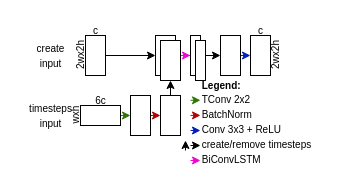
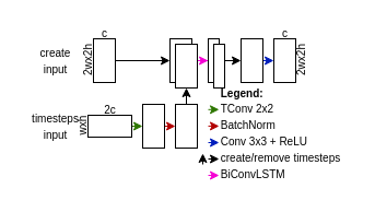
  <mxCell id="0" />
  <mxCell id="1" parent="0" />
  <mxCell id="2" style="edgeStyle=orthogonalEdgeStyle;rounded=0;orthogonalLoop=1;jettySize=auto;html=1;exitX=1;exitY=0.5;exitDx=0;exitDy=0;entryX=0;entryY=0.5;entryDx=0;entryDy=0;" parent="1" source="3" target="17" edge="1"><mxGeometry relative="1" as="geometry" /></mxCell>
  <mxCell id="3" value="" style="rounded=0;whiteSpace=wrap;html=1;" parent="1" vertex="1"><mxGeometry x="85" y="35" width="20" height="40" as="geometry" /></mxCell>
  <mxCell id="4" style="edgeStyle=orthogonalEdgeStyle;rounded=0;orthogonalLoop=1;jettySize=auto;html=1;exitX=1;exitY=0.5;exitDx=0;exitDy=0;entryX=0;entryY=0.5;entryDx=0;entryDy=0;fillColor=#60a917;strokeColor=#2D7600;" parent="1" source="5" target="11" edge="1"><mxGeometry relative="1" as="geometry" /></mxCell>
  <mxCell id="5" value="" style="rounded=0;whiteSpace=wrap;html=1;" parent="1" vertex="1"><mxGeometry x="80" y="105" width="40" height="20" as="geometry" /></mxCell>
  <mxCell id="6" value="2wx2h" style="text;html=1;align=center;verticalAlign=middle;resizable=0;points=[];autosize=1;fontSize=10;rotation=-90;" parent="1" vertex="1"><mxGeometry x="60" y="45" width="40" height="20" as="geometry" /></mxCell>
  <mxCell id="7" value="c" style="text;html=1;align=center;verticalAlign=middle;resizable=0;points=[];autosize=1;fontSize=10;" parent="1" vertex="1"><mxGeometry x="85" y="20" width="20" height="20" as="geometry" /></mxCell>
  <mxCell id="8" value="wxh" style="text;html=1;align=center;verticalAlign=middle;resizable=0;points=[];autosize=1;fontSize=10;rotation=-90;" parent="1" vertex="1"><mxGeometry x="60" y="105" width="30" height="20" as="geometry" /></mxCell>
- <mxCell id="9" value="6c" style="text;html=1;align=center;verticalAlign=middle;resizable=0;points=[];autosize=1;fontSize=10;" parent="1" vertex="1"><mxGeometry x="85" y="90" width="30" height="20" as="geometry" /></mxCell>
+ <mxCell id="9" value="2c" style="text;html=1;align=center;verticalAlign=middle;resizable=0;points=[];autosize=1;fontSize=10;" parent="1" vertex="1"><mxGeometry x="85" y="90" width="30" height="20" as="geometry" /></mxCell>
  <mxCell id="10" style="edgeStyle=orthogonalEdgeStyle;rounded=0;orthogonalLoop=1;jettySize=auto;html=1;exitX=1;exitY=0.5;exitDx=0;exitDy=0;entryX=0;entryY=0.5;entryDx=0;entryDy=0;fillColor=#e51400;strokeColor=#B20000;" parent="1" source="11" target="13" edge="1"><mxGeometry relative="1" as="geometry" /></mxCell>
  <mxCell id="11" value="" style="rounded=0;whiteSpace=wrap;html=1;" parent="1" vertex="1"><mxGeometry x="130" y="95" width="20" height="40" as="geometry" /></mxCell>
  <mxCell id="12" style="edgeStyle=orthogonalEdgeStyle;rounded=0;orthogonalLoop=1;jettySize=auto;html=1;exitX=0.5;exitY=0;exitDx=0;exitDy=0;entryX=0.5;entryY=1;entryDx=0;entryDy=0;" parent="1" source="13" target="18" edge="1"><mxGeometry relative="1" as="geometry"><mxPoint x="170" y="95" as="sourcePoint" /></mxGeometry></mxCell>
  <mxCell id="13" value="" style="rounded=0;whiteSpace=wrap;html=1;" parent="1" vertex="1"><mxGeometry x="160" y="95" width="20" height="40" as="geometry" /></mxCell>
  <mxCell id="14" value="&lt;font style=&quot;font-size: 10px ; line-height: 100%&quot;&gt;create&lt;br&gt;input&lt;/font&gt;" style="text;html=1;align=center;verticalAlign=middle;resizable=0;points=[];autosize=1;" parent="1" vertex="1"><mxGeometry y="40" width="60" height="30" as="geometry" x="20" /></mxCell>
  <mxCell id="15" value="&lt;font style=&quot;font-size: 10px ; line-height: 100%&quot;&gt;timesteps&lt;br&gt;input&lt;/font&gt;" style="text;html=1;align=center;verticalAlign=middle;resizable=0;points=[];autosize=1;" parent="1" vertex="1"><mxGeometry y="100" width="60" height="30" as="geometry" x="20" /></mxCell>
  <mxCell id="16" style="edgeStyle=orthogonalEdgeStyle;rounded=0;orthogonalLoop=1;jettySize=auto;html=1;entryX=0;entryY=0.5;entryDx=0;entryDy=0;fillColor=#0050ef;strokeColor=#F500D4;" parent="1" source="17" target="20" edge="1"><mxGeometry relative="1" as="geometry" /></mxCell>
  <mxCell id="17" value="" style="rounded=0;whiteSpace=wrap;html=1;" parent="1" vertex="1"><mxGeometry x="155" y="35" width="20" height="40" as="geometry" /></mxCell>
  <mxCell id="18" value="" style="rounded=0;whiteSpace=wrap;html=1;" parent="1" vertex="1"><mxGeometry x="160" y="40" width="20" height="40" as="geometry" /></mxCell>
  <mxCell id="19" style="edgeStyle=orthogonalEdgeStyle;rounded=0;orthogonalLoop=1;jettySize=auto;html=1;exitX=1;exitY=0.5;exitDx=0;exitDy=0;entryX=0;entryY=0.5;entryDx=0;entryDy=0;" parent="1" source="20" target="23" edge="1"><mxGeometry relative="1" as="geometry" /></mxCell>
  <mxCell id="20" value="" style="rounded=0;whiteSpace=wrap;html=1;" parent="1" vertex="1"><mxGeometry x="190" y="35" width="10" height="40" as="geometry" /></mxCell>
  <mxCell id="21" value="" style="rounded=0;whiteSpace=wrap;html=1;" parent="1" vertex="1"><mxGeometry x="195" y="40" width="10" height="40" as="geometry" /></mxCell>
  <mxCell id="22" style="edgeStyle=orthogonalEdgeStyle;rounded=0;orthogonalLoop=1;jettySize=auto;html=1;exitX=1;exitY=0.5;exitDx=0;exitDy=0;entryX=0;entryY=0.5;entryDx=0;entryDy=0;strokeColor=#001DBC;fillColor=#0050ef;" edge="1" parent="1" source="23" target="33"><mxGeometry relative="1" as="geometry" /></mxCell>
  <mxCell id="23" value="" style="rounded=0;whiteSpace=wrap;html=1;" parent="1" vertex="1"><mxGeometry x="220" y="35" width="20" height="40" as="geometry" /></mxCell>
  <mxCell id="24" value="c" style="text;html=1;align=center;verticalAlign=middle;resizable=0;points=[];autosize=1;fontSize=10;" parent="1" vertex="1"><mxGeometry x="250" y="20" width="20" height="20" as="geometry" /></mxCell>
  <mxCell id="25" value="2wx2h" style="text;html=1;align=center;verticalAlign=middle;resizable=0;points=[];autosize=1;fontSize=10;rotation=-90;" parent="1" vertex="1"><mxGeometry x="255" y="45" width="40" height="20" as="geometry" /></mxCell>
  <mxCell id="26" value="&lt;div style=&quot;text-align: left&quot;&gt;&lt;span style=&quot;font-size: 10px&quot;&gt;&lt;b&gt;Legend:&lt;/b&gt;&lt;/span&gt;&lt;/div&gt;&lt;font style=&quot;font-size: 10px ; line-height: 150%&quot;&gt;&lt;div style=&quot;text-align: left&quot;&gt;&lt;span&gt;TConv 2x2&lt;/span&gt;&lt;/div&gt;&lt;div style=&quot;text-align: left&quot;&gt;&lt;span&gt;BatchNorm&lt;/span&gt;&lt;/div&gt;&lt;div style=&quot;text-align: left&quot;&gt;Conv 3x3 + ReLU&lt;/div&gt;&lt;div style=&quot;text-align: left&quot;&gt;&lt;span&gt;create/remove timesteps&lt;/span&gt;&lt;/div&gt;&lt;div style=&quot;text-align: left&quot;&gt;BiConvLSTM&lt;/div&gt;&lt;/font&gt;" style="text;html=1;align=center;verticalAlign=middle;resizable=0;points=[];autosize=1;" parent="1" vertex="1"><mxGeometry x="191" y="72" width="130" height="100" as="geometry" /></mxCell>
  <mxCell id="27" style="edgeStyle=orthogonalEdgeStyle;rounded=0;orthogonalLoop=1;jettySize=auto;html=1;exitX=1;exitY=0.5;exitDx=0;exitDy=0;entryX=0;entryY=0.5;entryDx=0;entryDy=0;fillColor=#60a917;strokeColor=#2D7600;" parent="1" edge="1"><mxGeometry relative="1" as="geometry"><mxPoint x="190" y="99.81" as="sourcePoint" /><mxPoint x="200" y="99.81" as="targetPoint" /></mxGeometry></mxCell>
  <mxCell id="28" style="edgeStyle=orthogonalEdgeStyle;rounded=0;orthogonalLoop=1;jettySize=auto;html=1;exitX=1;exitY=0.5;exitDx=0;exitDy=0;entryX=0;entryY=0.5;entryDx=0;entryDy=0;fillColor=#e51400;strokeColor=#B20000;" parent="1" edge="1"><mxGeometry relative="1" as="geometry"><mxPoint x="190" y="114.9" as="sourcePoint" /><mxPoint x="200" y="114.9" as="targetPoint" /></mxGeometry></mxCell>
  <mxCell id="29" style="edgeStyle=orthogonalEdgeStyle;rounded=0;orthogonalLoop=1;jettySize=auto;html=1;entryX=0;entryY=0.5;entryDx=0;entryDy=0;fillColor=#0050ef;strokeColor=#001DBC;" parent="1" edge="1"><mxGeometry relative="1" as="geometry"><mxPoint x="190" y="130" as="sourcePoint" /><mxPoint x="200" y="130" as="targetPoint" /></mxGeometry></mxCell>
  <mxCell id="30" style="edgeStyle=orthogonalEdgeStyle;rounded=0;orthogonalLoop=1;jettySize=auto;html=1;entryX=0;entryY=0.5;entryDx=0;entryDy=0;" parent="1" edge="1"><mxGeometry relative="1" as="geometry"><mxPoint x="190" y="145" as="sourcePoint" /><mxPoint x="200" y="145" as="targetPoint" /></mxGeometry></mxCell>
  <mxCell id="31" style="edgeStyle=orthogonalEdgeStyle;rounded=0;orthogonalLoop=1;jettySize=auto;html=1;exitX=0.5;exitY=0;exitDx=0;exitDy=0;" parent="1" edge="1"><mxGeometry relative="1" as="geometry"><mxPoint x="185" y="150" as="sourcePoint" /><mxPoint x="185" y="140" as="targetPoint" /></mxGeometry></mxCell>
  <mxCell id="32" style="edgeStyle=orthogonalEdgeStyle;rounded=0;orthogonalLoop=1;jettySize=auto;html=1;entryX=0;entryY=0.5;entryDx=0;entryDy=0;strokeColor=#F500D4;" parent="1" edge="1"><mxGeometry relative="1" as="geometry"><mxPoint x="190" y="160" as="sourcePoint" /><mxPoint x="200" y="160" as="targetPoint" /></mxGeometry></mxCell>
  <mxCell id="33" value="" style="rounded=0;whiteSpace=wrap;html=1;" vertex="1" parent="1"><mxGeometry x="250" y="35" width="20" height="40" as="geometry" /></mxCell>
